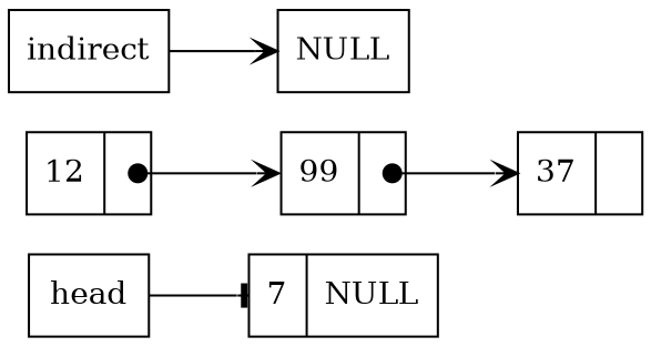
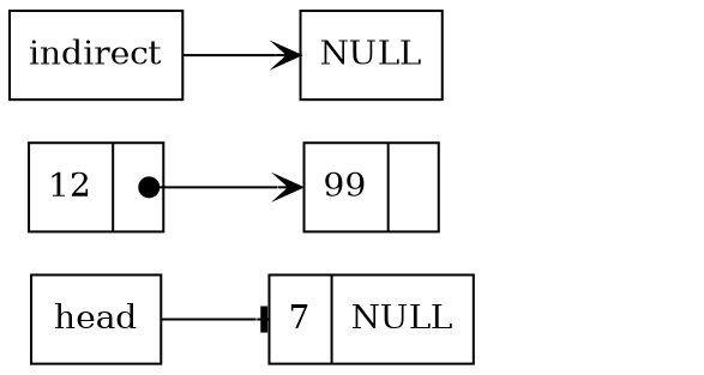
  digraph {
    rankdir=LR
    node [shape=record]
    edge [arrowhead=vee tailport="ref:c"]
    n1 [label=head]
    n2 [label="{  <data> 7 | <ref> NULL }"]
    n3 [label="{ <data> 12 | <ref>  }"]
    n4 [label="{ <data> 99 | <ref>  }"]
    n5 [label=indirect]
    NULL
-   n7 [label="{ <data> 37 | <ref>  }"]
    n1 -> n2 [arrowhead=tee]
    n3 -> n4 [arrowtail=dot dir=both headport=data tailclip=false]
-   n4 -> n7 [arrowtail=dot dir=both headport=data tailclip=false]
    n5 -> NULL
  }
